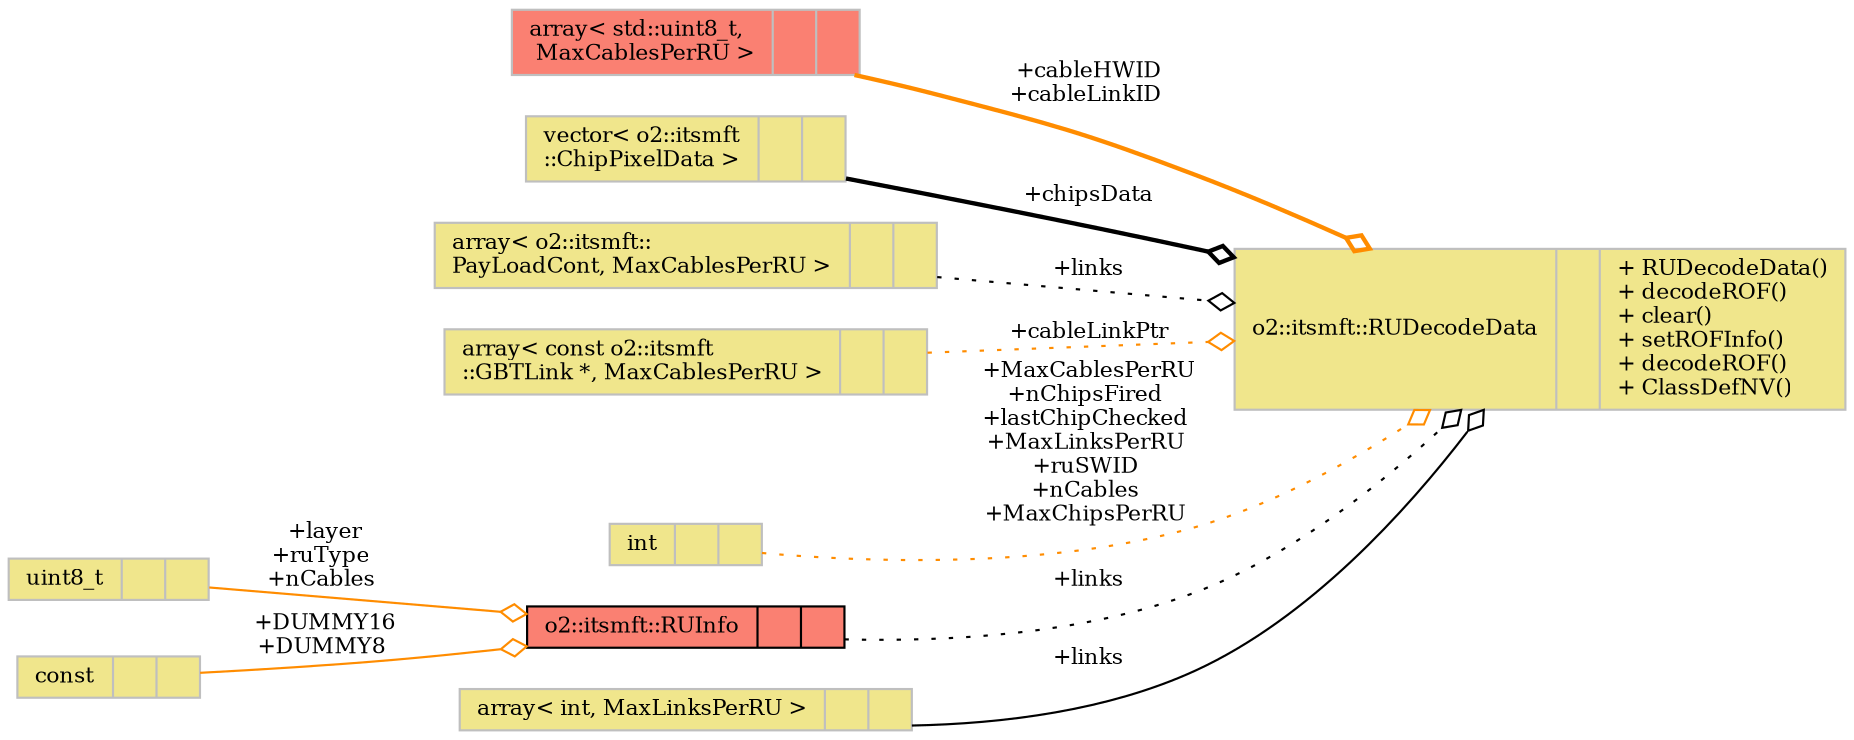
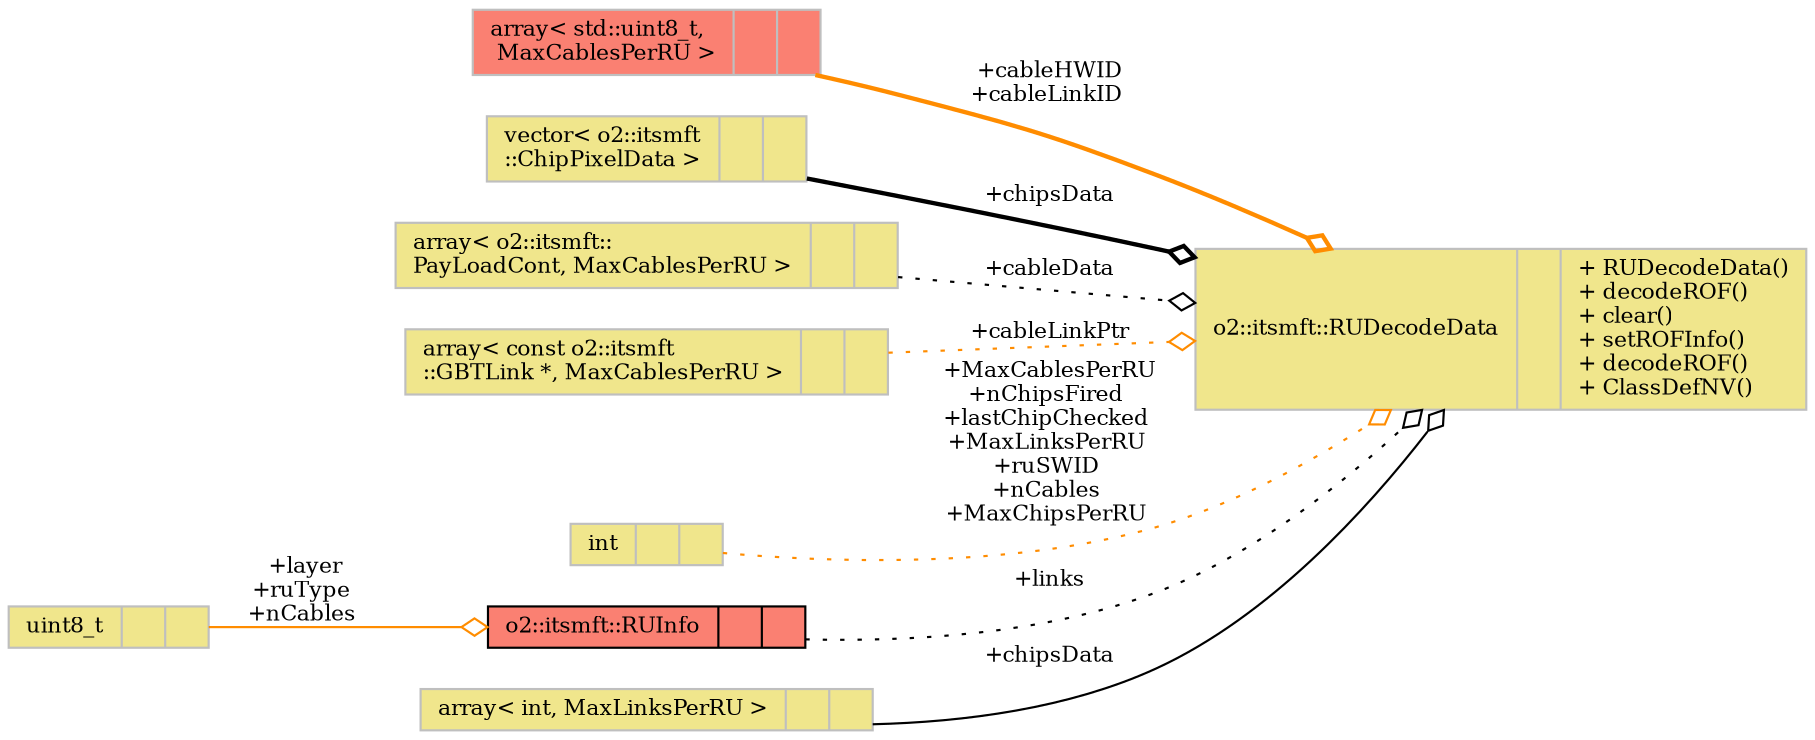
  digraph {
    fontname="DejaVu Serif"
    rankdir=LR
    node [color=grey75 fillcolor=khaki fontname="DejaVu Serif" fontsize=10 shape=record style=filled]
    edge [arrowhead=odiamond color=darkorange fontname="DejaVu Serif" fontsize=10 labelfontname=Helvetica labelfontsize=10 style=dotted]
    n1 [fontcolor=black height=0.2 label="{o2::itsmft::RUDecodeData\n||+ RUDecodeData()\l+ decodeROF()\l+ clear()\l+ setROFInfo()\l+ decodeROF()\l+ ClassDefNV()\l}" width=0.4]
    n2 [fillcolor=salmon height=0.2 label="{array\< std::uint8_t,\l MaxCablesPerRU \>\n||}" width=0.4]
    n3 [height=0.2 label="{vector\< o2::itsmft\l::ChipPixelData \>\n||}" width=0.4]
    n4 [height=0.2 label="{array\< o2::itsmft::\lPayLoadCont, MaxCablesPerRU \>\n||}" width=0.4]
    n5 [height=0.2 label="{array\< const o2::itsmft\l::GBTLink *, MaxCablesPerRU \>\n||}" width=0.4]
    n6 [height=0.2 label="{int\n||}" width=0.4]
    n7 [color=black fillcolor=salmon height=0.2 label="{o2::itsmft::RUInfo\n||}" width=0.4]
    n8 [height=0.2 label="{uint8_t\n||}" width=0.4]
-   n9 [height=0.2 label="{const\n||}" width=0.4]
    n10 [height=0.2 label="{array\< int, MaxLinksPerRU \>\n||}" width=0.4]
    n2 -> n1 [label=" +cableHWID\n+cableLinkID" style=bold]
    n3 -> n1 [color=black label=" +chipsData" style=bold]
-   n4 -> n1 [color=black label=" +links"]
+   n4 -> n1 [color=black label=" +cableData"]
    n5 -> n1 [label=" +cableLinkPtr"]
    n6 -> n1 [label=" +MaxCablesPerRU\n+nChipsFired\n+lastChipChecked\n+MaxLinksPerRU\n+ruSWID\n+nCables\n+MaxChipsPerRU"]
    n7 -> n1 [color=black label=" +links"]
    n8 -> n7 [label=" +layer\n+ruType\n+nCables" style=solid]
-   n9 -> n7 [label=" +DUMMY16\n+DUMMY8" style=solid]
-   n10 -> n1 [color=black label=" +links" style=solid]
+   n10 -> n1 [color=black label=" +chipsData" style=solid]
  }
